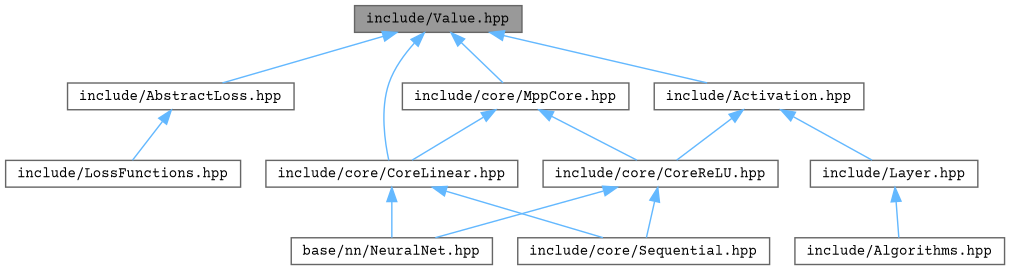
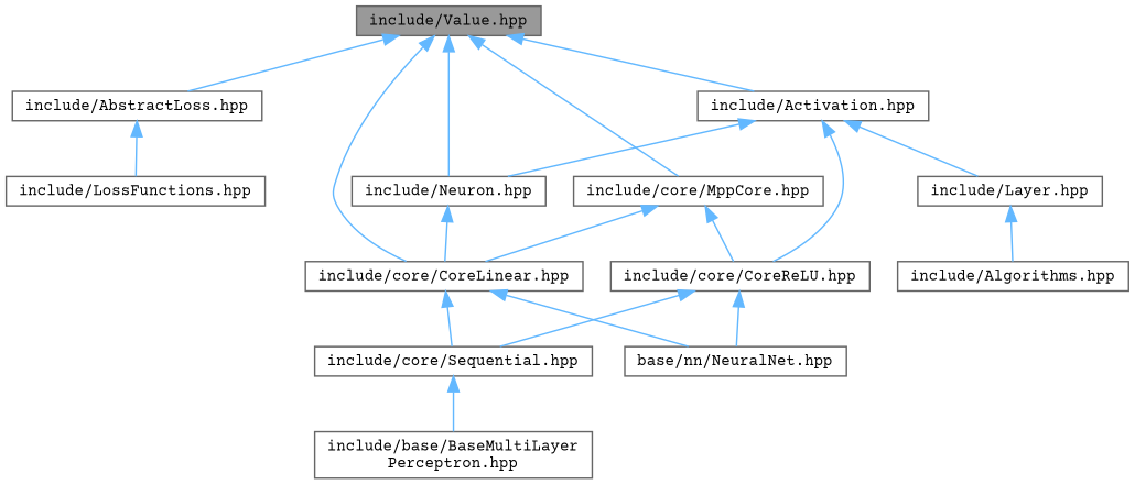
  digraph {
    fontname="Courier Prime"
    node [color=grey40 fillcolor=white fontname="Courier Prime" fontsize=10 shape=box style=filled]
    edge [color=steelblue1 dir=back fontname="Courier Prime" fontsize=10 labelfontname=Helvetica labelfontsize=10 style=solid]
    n1 [color=gray40 fillcolor=grey60 fontcolor=black height=0.2 label="include/Value.hpp" width=0.4]
    n2 [height=0.2 label="include/AbstractLoss.hpp" width=0.4]
    n3 [height=0.2 label="include/Activation.hpp" width=0.4]
+   n4 [height=0.2 label="include/Neuron.hpp" width=0.4]
    n5 [height=0.2 label="include/core/CoreLinear.hpp" width=0.4]
    n6 [height=0.2 label="include/core/MppCore.hpp" width=0.4]
    n7 [height=0.2 label="include/LossFunctions.hpp" width=0.4]
    n8 [height=0.2 label="include/core/CoreReLU.hpp" width=0.4]
    n9 [height=0.2 label="include/Layer.hpp" width=0.4]
    n10 [height=0.2 label="include/core/Sequential.hpp" width=0.4]
    n11 [height=0.2 label="base/nn/NeuralNet.hpp" width=0.4]
    n12 [height=0.2 label="include/Algorithms.hpp" width=0.4]
+   n13 [height=0.2 label="include/base/BaseMultiLayer\lPerceptron.hpp" width=0.4]
    n1 -> n2
    n1 -> n3
+   n1 -> n4
    n1 -> n5
    n1 -> n6
    n2 -> n7
+   n3 -> n4
    n3 -> n8
    n3 -> n9
+   n4 -> n5
    n5 -> n10
    n5 -> n11
    n6 -> n5
    n6 -> n8
    n8 -> n10
    n8 -> n11
    n9 -> n12
+   n10 -> n13
  }
